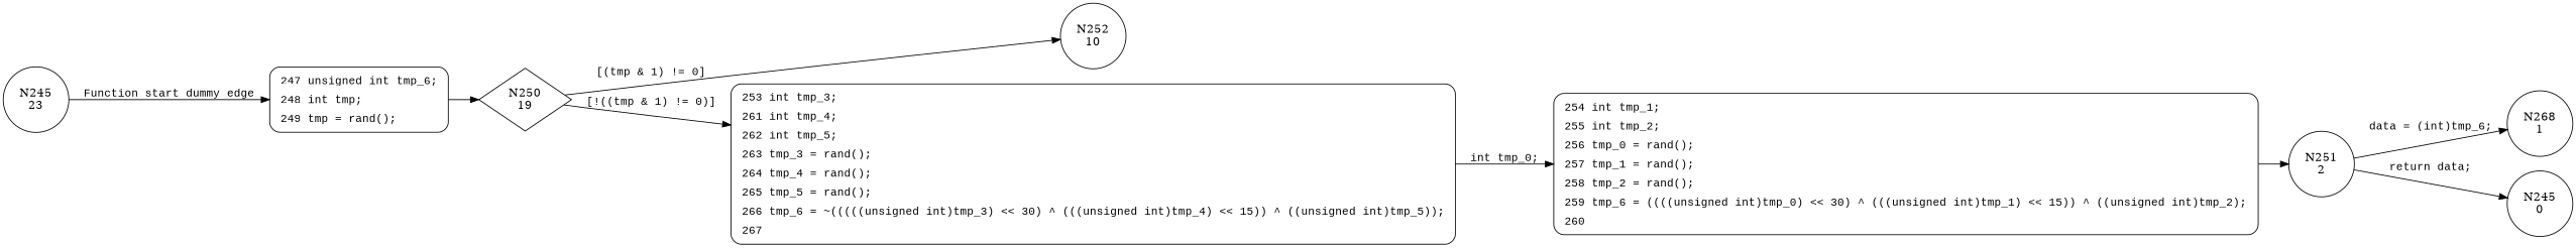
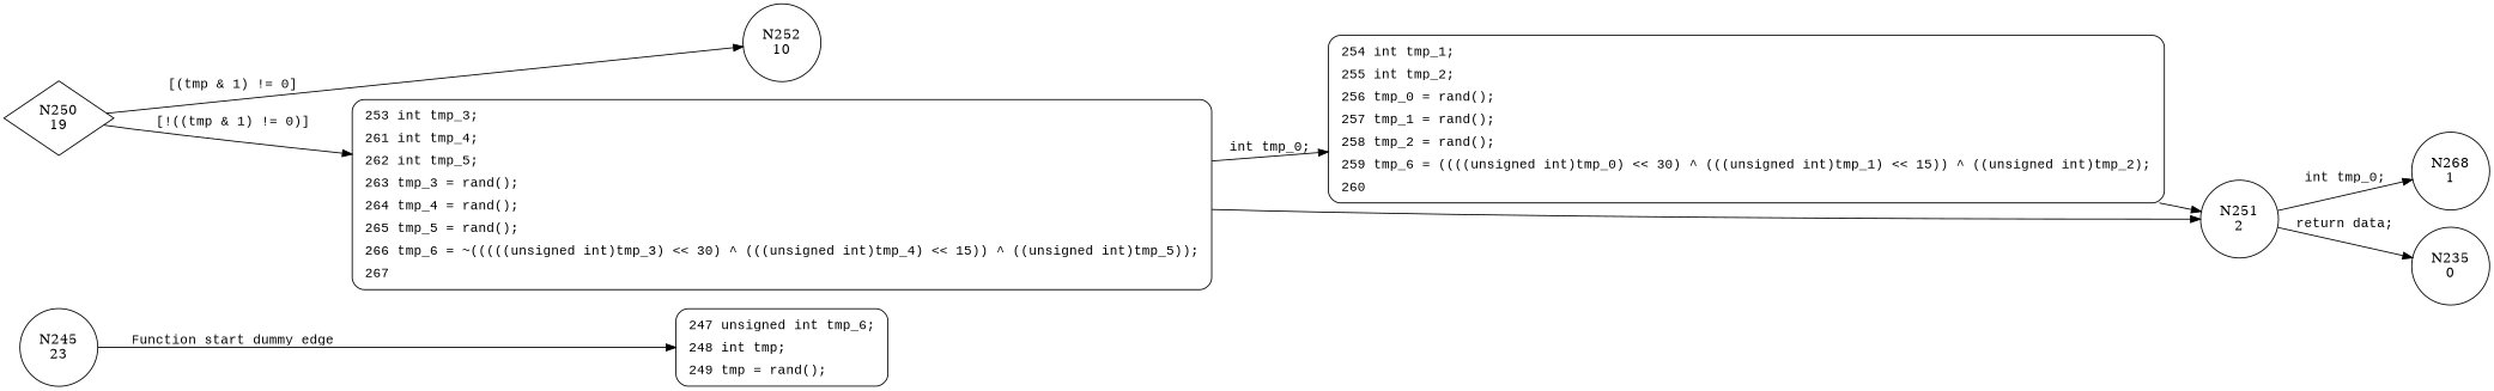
  digraph {
    rankdir=LR
    node [shape=circle]
    edge [fontname="Courier New"]
    n1 [label="N245\n23"]
    n2 [fillcolor=white fontname="Courier New" label=<<table border="0" cellborder="0" cellpadding="3" bgcolor="white"><tr><td align="right">247</td><td align="left">unsigned int tmp_6;</td></tr><tr><td align="right">248</td><td align="left">int tmp;</td></tr><tr><td align="right">249</td><td align="left">tmp = rand();</td></tr></table>> penwidth=1 shape=Mrecord style="filled,bold"]
    n3 [label="N250\n19" shape=diamond]
    n4 [label="N252\n10"]
    n5 [fillcolor=white fontname="Courier New" label=<<table border="0" cellborder="0" cellpadding="3" bgcolor="white"><tr><td align="right">253</td><td align="left">int tmp_3;</td></tr><tr><td align="right">261</td><td align="left">int tmp_4;</td></tr><tr><td align="right">262</td><td align="left">int tmp_5;</td></tr><tr><td align="right">263</td><td align="left">tmp_3 = rand();</td></tr><tr><td align="right">264</td><td align="left">tmp_4 = rand();</td></tr><tr><td align="right">265</td><td align="left">tmp_5 = rand();</td></tr><tr><td align="right">266</td><td align="left">tmp_6 = ~(((((unsigned int)tmp_3) &lt;&lt; 30) ^ (((unsigned int)tmp_4) &lt;&lt; 15)) ^ ((unsigned int)tmp_5));</td></tr><tr><td align="right">267</td><td align="left"></td></tr></table>> penwidth=1 shape=Mrecord style="filled,bold"]
    n6 [fillcolor=white fontname="Courier New" label=<<table border="0" cellborder="0" cellpadding="3" bgcolor="white"><tr><td align="right">254</td><td align="left">int tmp_1;</td></tr><tr><td align="right">255</td><td align="left">int tmp_2;</td></tr><tr><td align="right">256</td><td align="left">tmp_0 = rand();</td></tr><tr><td align="right">257</td><td align="left">tmp_1 = rand();</td></tr><tr><td align="right">258</td><td align="left">tmp_2 = rand();</td></tr><tr><td align="right">259</td><td align="left">tmp_6 = ((((unsigned int)tmp_0) &lt;&lt; 30) ^ (((unsigned int)tmp_1) &lt;&lt; 15)) ^ ((unsigned int)tmp_2);</td></tr><tr><td align="right">260</td><td align="left"></td></tr></table>> penwidth=1 shape=Mrecord style="filled,bold"]
    n7 [label="N251\n2"]
    n8 [label="N268\n1"]
-   n9 [label="N245\n0"]
+   n9 [label="N235\n0"]
    n1 -> n2 [label="Function start dummy edge"]
-   n2 -> n3 [fontname=""]
    n3 -> n4 [label="[(tmp & 1) != 0]"]
    n3 -> n5 [label="[!((tmp & 1) != 0)]"]
    n5 -> n6 [label="int tmp_0;"]
+   n5 -> n7 [fontname=""]
    n6 -> n7 [fontname=""]
-   n7 -> n8 [label="data = (int)tmp_6;"]
+   n7 -> n8 [label="int tmp_0;"]
    n7 -> n9 [label="return data;"]
  }
